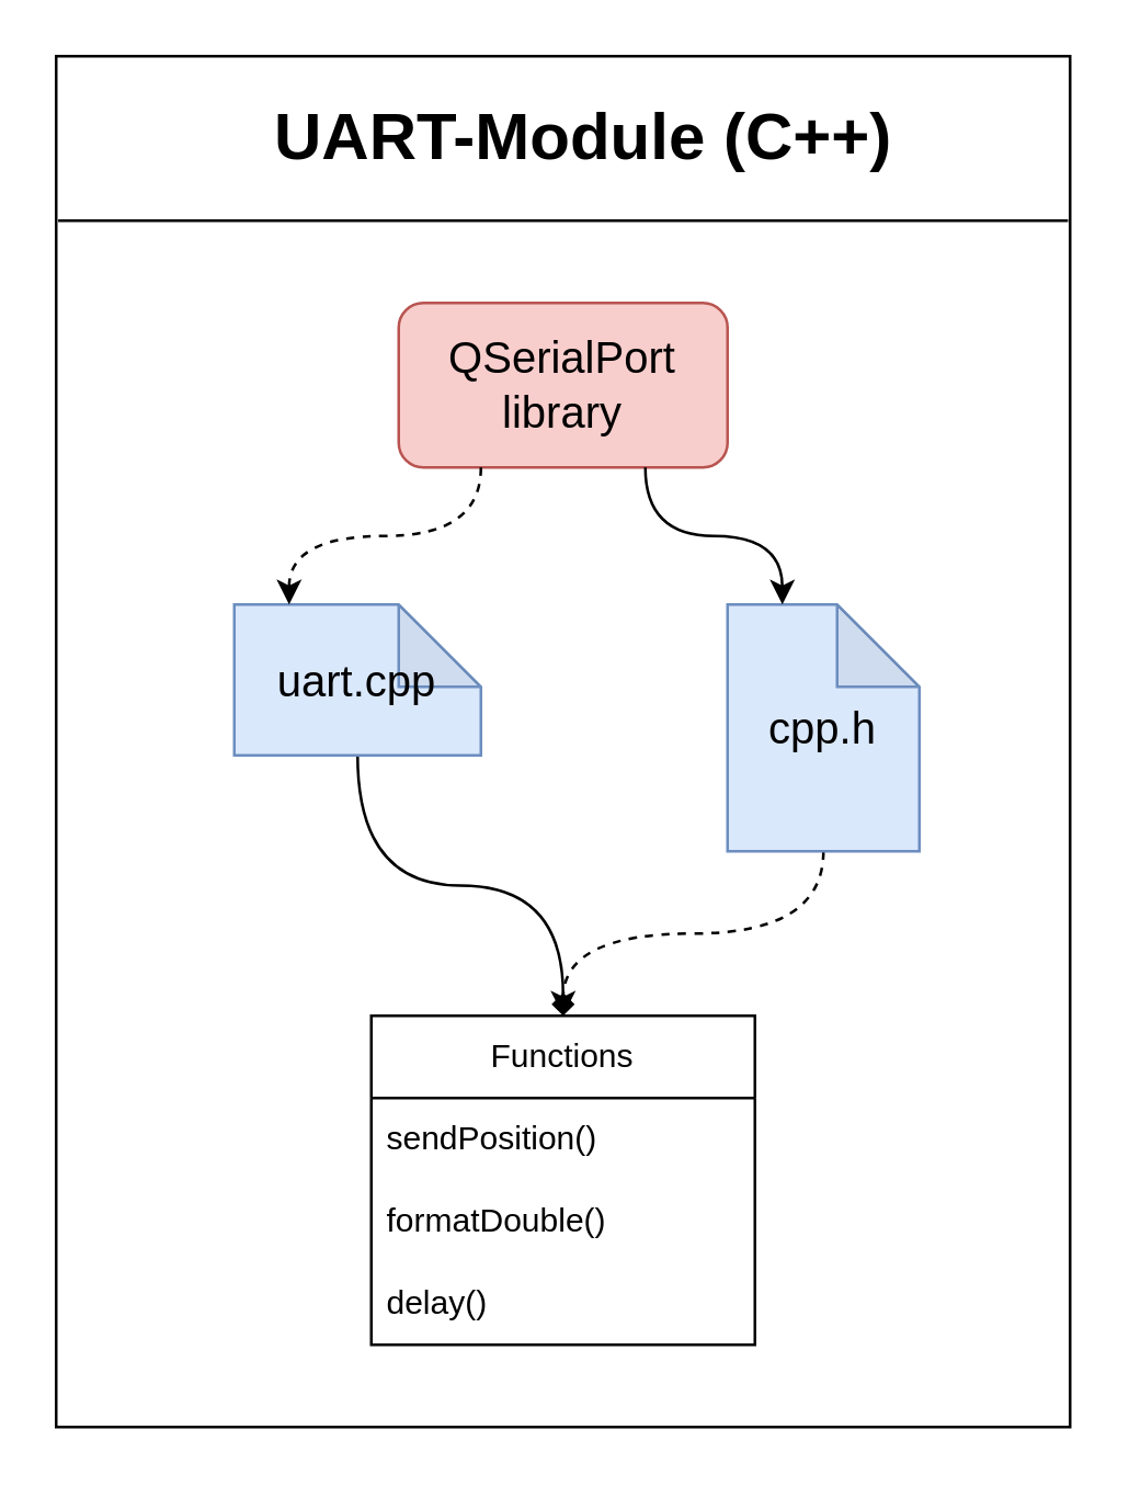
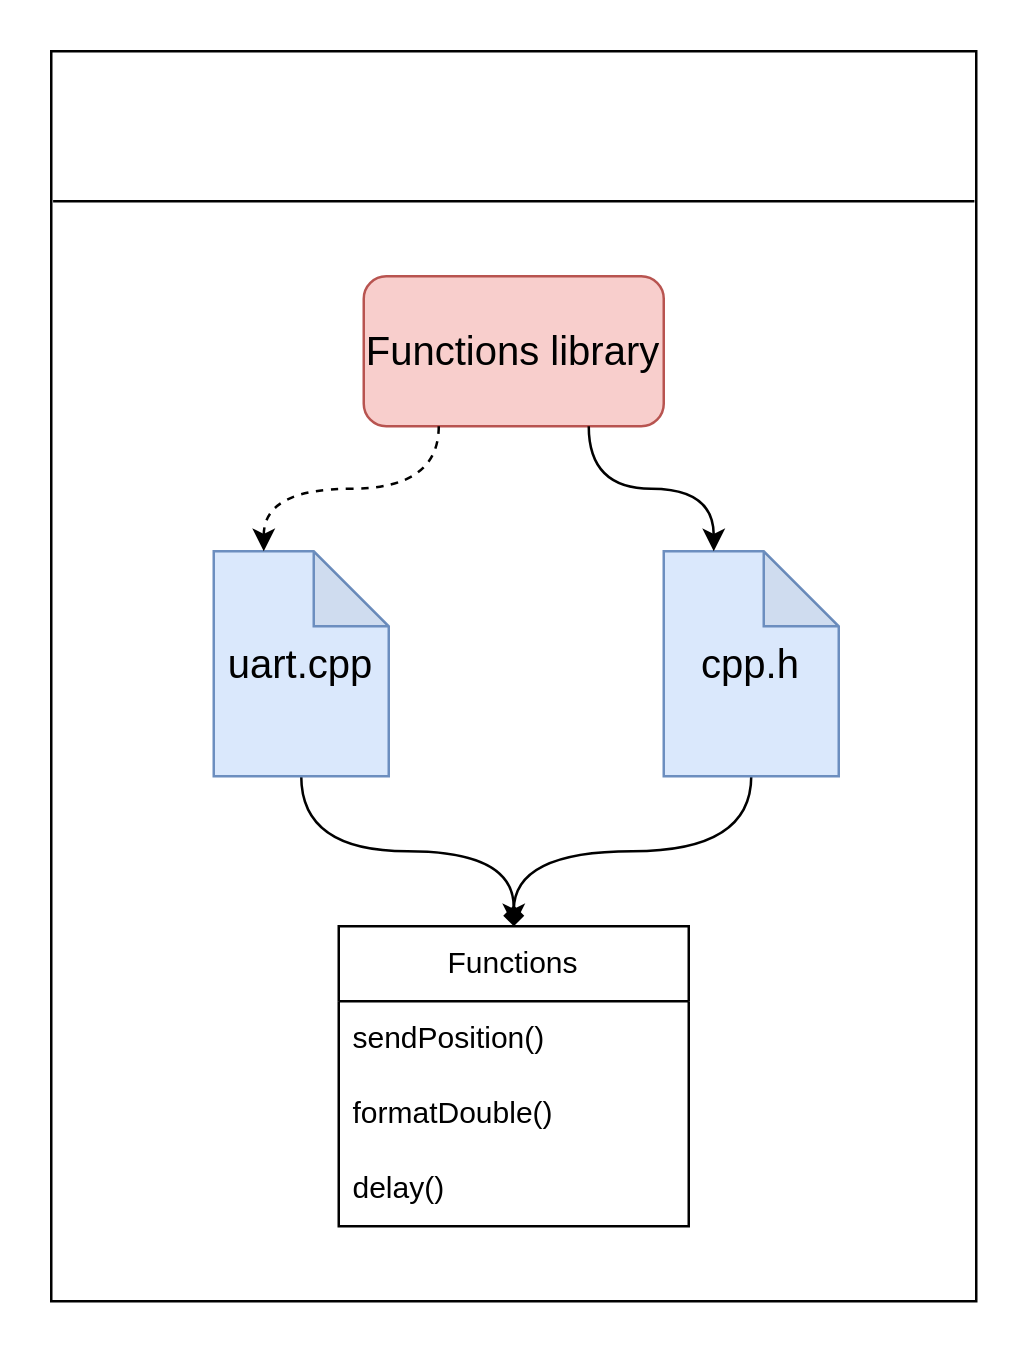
  <mxCell id="0" />
  <mxCell id="1" parent="0" />
- <mxCell id="2" value="&lt;font style=&quot;font-size: 16px;&quot;&gt;QSerialPort library&lt;/font&gt;" style="rounded=1;whiteSpace=wrap;html=1;fillColor=#f8cecc;strokeColor=#b85450;" vertex="1" parent="1"><mxGeometry x="145" y="110" width="120" height="60" as="geometry" /></mxCell>
+ <mxCell id="2" value="&lt;font style=&quot;font-size: 16px;&quot;&gt;Functions library&lt;/font&gt;" style="rounded=1;whiteSpace=wrap;html=1;fillColor=#f8cecc;strokeColor=#b85450;" vertex="1" parent="1"><mxGeometry x="145" y="110" width="120" height="60" as="geometry" /></mxCell>
  <mxCell id="3" style="edgeStyle=orthogonalEdgeStyle;rounded=0;orthogonalLoop=1;jettySize=auto;html=1;exitX=0.5;exitY=1;exitDx=0;exitDy=0;exitPerimeter=0;entryX=0.5;entryY=0;entryDx=0;entryDy=0;curved=1;endArrow=diamond;" edge="1" parent="1" source="4" target="7"><mxGeometry relative="1" as="geometry" /></mxCell>
- <mxCell id="4" value="&lt;font style=&quot;font-size: 16px;&quot;&gt;uart.cpp&lt;/font&gt;" style="shape=note;whiteSpace=wrap;html=1;backgroundOutline=1;darkOpacity=0.05;fillColor=#dae8fc;strokeColor=#6c8ebf;" vertex="1" parent="1"><mxGeometry x="85" y="220" width="90" height="55" as="geometry" /></mxCell>
- <mxCell id="5" style="edgeStyle=orthogonalEdgeStyle;rounded=0;orthogonalLoop=1;jettySize=auto;html=1;exitX=0.5;exitY=1;exitDx=0;exitDy=0;exitPerimeter=0;entryX=0.5;entryY=0;entryDx=0;entryDy=0;curved=1;dashed=1;" edge="1" parent="1" source="6" target="7"><mxGeometry relative="1" as="geometry" /></mxCell>
+ <mxCell id="4" value="&lt;font style=&quot;font-size: 16px;&quot;&gt;uart.cpp&lt;/font&gt;" style="shape=note;whiteSpace=wrap;html=1;backgroundOutline=1;darkOpacity=0.05;fillColor=#dae8fc;strokeColor=#6c8ebf;" vertex="1" parent="1"><mxGeometry x="85" y="220" width="70" height="90" as="geometry" /></mxCell>
+ <mxCell id="5" style="edgeStyle=orthogonalEdgeStyle;rounded=0;orthogonalLoop=1;jettySize=auto;html=1;exitX=0.5;exitY=1;exitDx=0;exitDy=0;exitPerimeter=0;entryX=0.5;entryY=0;entryDx=0;entryDy=0;curved=1;" edge="1" parent="1" source="6" target="7"><mxGeometry relative="1" as="geometry" /></mxCell>
  <mxCell id="6" value="&lt;font style=&quot;font-size: 16px;&quot;&gt;cpp.h&lt;/font&gt;" style="shape=note;whiteSpace=wrap;html=1;backgroundOutline=1;darkOpacity=0.05;fillColor=#dae8fc;strokeColor=#6c8ebf;" vertex="1" parent="1"><mxGeometry x="265" y="220" width="70" height="90" as="geometry" /></mxCell>
  <mxCell id="7" value="Functions" style="swimlane;fontStyle=0;childLayout=stackLayout;horizontal=1;startSize=30;horizontalStack=0;resizeParent=1;resizeParentMax=0;resizeLast=0;collapsible=1;marginBottom=0;whiteSpace=wrap;html=1;" vertex="1" parent="1"><mxGeometry x="135" y="370" width="140" height="120" as="geometry" /></mxCell>
  <mxCell id="8" value="sendPosition()" style="text;strokeColor=none;fillColor=none;align=left;verticalAlign=middle;spacingLeft=4;spacingRight=4;overflow=hidden;points=[[0,0.5],[1,0.5]];portConstraint=eastwest;rotatable=0;whiteSpace=wrap;html=1;" vertex="1" parent="7"><mxGeometry y="30" width="140" height="30" as="geometry" /></mxCell>
  <mxCell id="9" value="formatDouble()" style="text;strokeColor=none;fillColor=none;align=left;verticalAlign=middle;spacingLeft=4;spacingRight=4;overflow=hidden;points=[[0,0.5],[1,0.5]];portConstraint=eastwest;rotatable=0;whiteSpace=wrap;html=1;" vertex="1" parent="7"><mxGeometry y="60" width="140" height="30" as="geometry" /></mxCell>
  <mxCell id="10" value="delay()" style="text;strokeColor=none;fillColor=none;align=left;verticalAlign=middle;spacingLeft=4;spacingRight=4;overflow=hidden;points=[[0,0.5],[1,0.5]];portConstraint=eastwest;rotatable=0;whiteSpace=wrap;html=1;" vertex="1" parent="7"><mxGeometry y="90" width="140" height="30" as="geometry" /></mxCell>
  <mxCell id="11" style="edgeStyle=orthogonalEdgeStyle;rounded=0;orthogonalLoop=1;jettySize=auto;html=1;exitX=0.75;exitY=1;exitDx=0;exitDy=0;entryX=0;entryY=0;entryDx=20;entryDy=0;entryPerimeter=0;curved=1;" edge="1" parent="1" source="2" target="6"><mxGeometry relative="1" as="geometry" /></mxCell>
  <mxCell id="12" style="edgeStyle=orthogonalEdgeStyle;rounded=0;orthogonalLoop=1;jettySize=auto;html=1;exitX=0.25;exitY=1;exitDx=0;exitDy=0;entryX=0;entryY=0;entryDx=20;entryDy=0;entryPerimeter=0;curved=1;dashed=1;" edge="1" parent="1" source="2" target="4"><mxGeometry relative="1" as="geometry" /></mxCell>
  <mxCell id="13" value="" style="rounded=0;whiteSpace=wrap;html=1;fillColor=none;" vertex="1" parent="1"><mxGeometry x="20" y="20" width="370" height="500" as="geometry" /></mxCell>
  <mxCell id="14" style="edgeStyle=orthogonalEdgeStyle;rounded=0;orthogonalLoop=1;jettySize=auto;html=1;exitX=0.5;exitY=1;exitDx=0;exitDy=0;" edge="1" parent="1" source="13" target="13"><mxGeometry relative="1" as="geometry" /></mxCell>
- <mxCell id="15" value="&lt;h1&gt;UART-Module (C++)&lt;/h1&gt;" style="text;html=1;strokeColor=none;fillColor=none;spacing=5;spacingTop=-20;whiteSpace=wrap;overflow=hidden;rounded=0;" vertex="1" parent="1"><mxGeometry x="95" y="30" width="240" height="40" as="geometry" /></mxCell>
  <mxCell id="16" value="" style="endArrow=none;html=1;rounded=0;entryX=0.996;entryY=0.14;entryDx=0;entryDy=0;entryPerimeter=0;" edge="1" parent="1"><mxGeometry width="50" height="50" relative="1" as="geometry"><mxPoint x="20.74" y="80" as="sourcePoint" /><mxPoint x="389.26" y="80" as="targetPoint" /></mxGeometry></mxCell>
